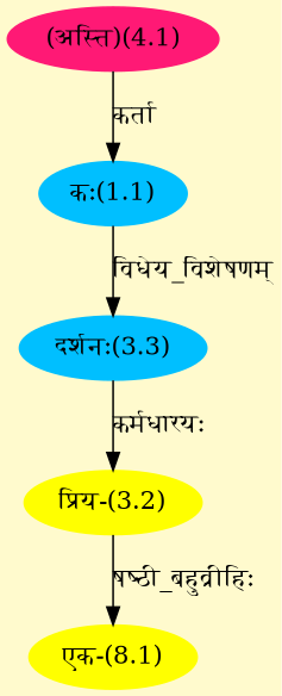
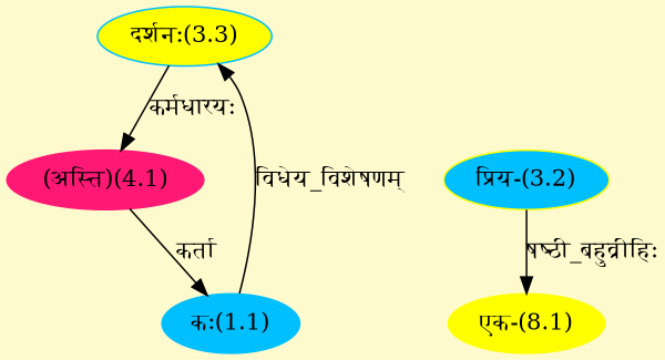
  digraph {
    bgcolor=lemonchiffon1
    compound=true
    rankdir=BT
    node [color="#00BFFF" style=filled]
    edge [dir=back]
    n1 [label="कः(1.1)"]
    n2 [color="#FF1975" label="(अस्ति)(4.1)"]
    n3 [color="#FFFF00" label="एक-(8.1)"]
-   n4 [color="#FFFF00" label="प्रिय-(3.2)"]
-   n5 [label="दर्शनः(3.3)"]
+   n4 [color="#FFFF00" label="प्रिय-(3.2)" fillcolor="#00BFFF"]
+   n5 [label="दर्शनः(3.3)" fillcolor="#FFFF00"]
    n1 -> n2 [label="कर्ता"]
    n3 -> n4 [label="षष्ठी_बहुव्रीहिः"]
-   n4 -> n5 [label="कर्मधारयः"]
+   n2 -> n5 [label="कर्मधारयः"]
    n5 -> n1 [label="विधेय_विशेषणम्"]
  }
